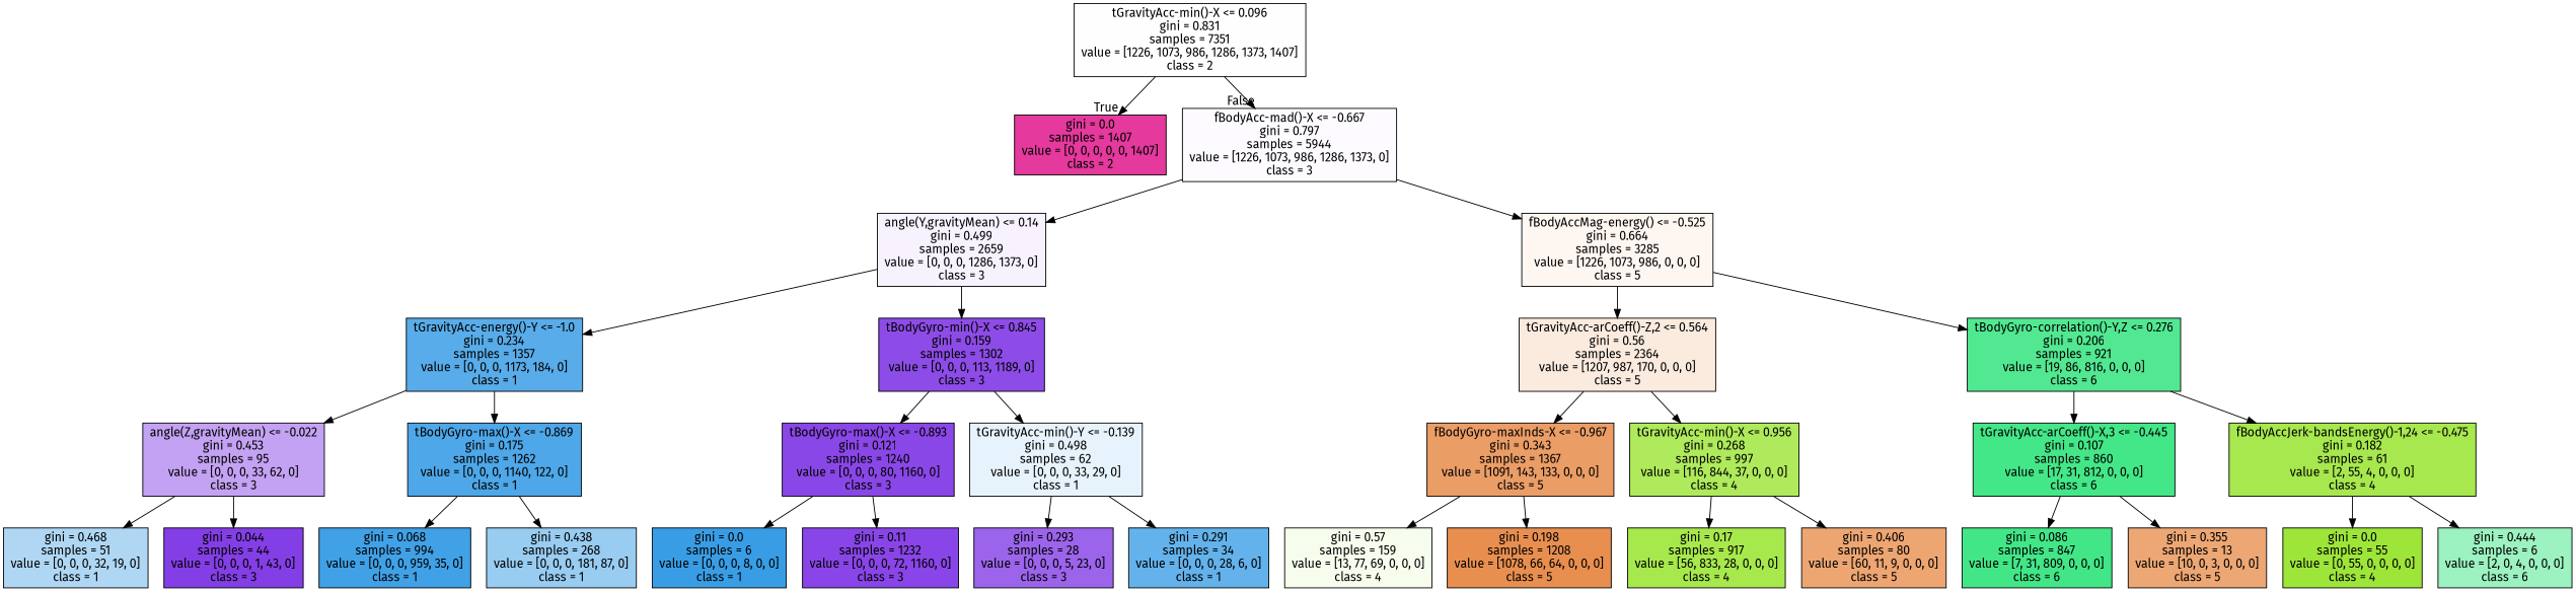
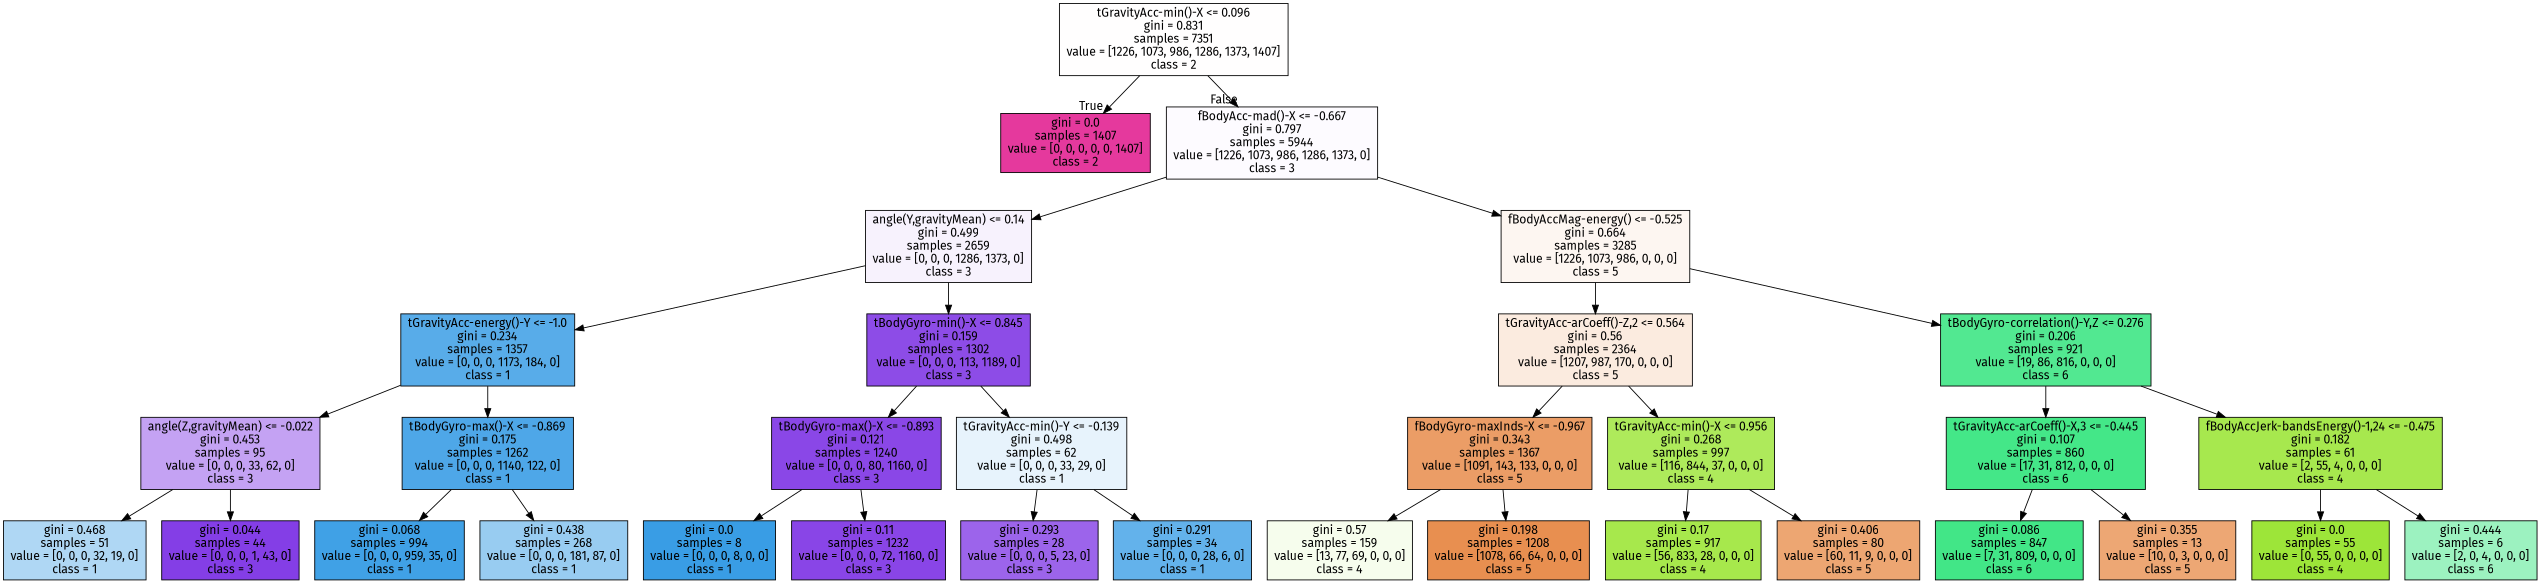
  digraph {
    fontname="Fira Sans"
    node [color=black fontname="Fira Sans" shape=box style=filled]
    edge [fontname="Fira Sans"]
    n1 [fillcolor="#fffefe" label="tGravityAcc-min()-X <= 0.096\ngini = 0.831\nsamples = 7351\nvalue = [1226, 1073, 986, 1286, 1373, 1407]\nclass = 2"]
    n2 [fillcolor="#e5399d" label="gini = 0.0\nsamples = 1407\nvalue = [0, 0, 0, 0, 0, 1407]\nclass = 2"]
    n3 [fillcolor="#fdfbff" label="fBodyAcc-mad()-X <= -0.667\ngini = 0.797\nsamples = 5944\nvalue = [1226, 1073, 986, 1286, 1373, 0]\nclass = 3"]
    n4 [fillcolor="#f7f2fd" label="angle(Y,gravityMean) <= 0.14\ngini = 0.499\nsamples = 2659\nvalue = [0, 0, 0, 1286, 1373, 0]\nclass = 3"]
    n5 [fillcolor="#fdf6f1" label="fBodyAccMag-energy() <= -0.525\ngini = 0.664\nsamples = 3285\nvalue = [1226, 1073, 986, 0, 0, 0]\nclass = 5"]
    n6 [fillcolor="#58ace9" label="tGravityAcc-energy()-Y <= -1.0\ngini = 0.234\nsamples = 1357\nvalue = [0, 0, 0, 1173, 184, 0]\nclass = 1"]
    n7 [fillcolor="#8d4ce7" label="tBodyGyro-min()-X <= 0.845\ngini = 0.159\nsamples = 1302\nvalue = [0, 0, 0, 113, 1189, 0]\nclass = 3"]
    n8 [fillcolor="#c4a2f3" label="angle(Z,gravityMean) <= -0.022\ngini = 0.453\nsamples = 95\nvalue = [0, 0, 0, 33, 62, 0]\nclass = 3"]
    n9 [fillcolor="#4ea7e8" label="tBodyGyro-max()-X <= -0.869\ngini = 0.175\nsamples = 1262\nvalue = [0, 0, 0, 1140, 122, 0]\nclass = 1"]
    n10 [fillcolor="#afd7f4" label="gini = 0.468\nsamples = 51\nvalue = [0, 0, 0, 32, 19, 0]\nclass = 1"]
    n11 [fillcolor="#843ee6" label="gini = 0.044\nsamples = 44\nvalue = [0, 0, 0, 1, 43, 0]\nclass = 3"]
    n12 [fillcolor="#40a1e6" label="gini = 0.068\nsamples = 994\nvalue = [0, 0, 0, 959, 35, 0]\nclass = 1"]
    n13 [fillcolor="#98ccf1" label="gini = 0.438\nsamples = 268\nvalue = [0, 0, 0, 181, 87, 0]\nclass = 1"]
    n14 [fillcolor="#8a47e7" label="tBodyGyro-max()-X <= -0.893\ngini = 0.121\nsamples = 1240\nvalue = [0, 0, 0, 80, 1160, 0]\nclass = 3"]
    n15 [fillcolor="#e7f3fc" label="tGravityAcc-min()-Y <= -0.139\ngini = 0.498\nsamples = 62\nvalue = [0, 0, 0, 33, 29, 0]\nclass = 1"]
-   n16 [fillcolor="#399de5" label="gini = 0.0\nsamples = 6\nvalue = [0, 0, 0, 8, 0, 0]\nclass = 1"]
+   n16 [fillcolor="#399de5" label="gini = 0.0\nsamples = 8\nvalue = [0, 0, 0, 8, 0, 0]\nclass = 1"]
    n17 [fillcolor="#8945e7" label="gini = 0.11\nsamples = 1232\nvalue = [0, 0, 0, 72, 1160, 0]\nclass = 3"]
    n18 [fillcolor="#9c64eb" label="gini = 0.293\nsamples = 28\nvalue = [0, 0, 0, 5, 23, 0]\nclass = 3"]
    n19 [fillcolor="#63b2eb" label="gini = 0.291\nsamples = 34\nvalue = [0, 0, 0, 28, 6, 0]\nclass = 1"]
    n20 [fillcolor="#fbebdf" label="tGravityAcc-arCoeff()-Z,2 <= 0.564\ngini = 0.56\nsamples = 2364\nvalue = [1207, 987, 170, 0, 0, 0]\nclass = 5"]
    n21 [fillcolor="#52e891" label="tBodyGyro-correlation()-Y,Z <= 0.276\ngini = 0.206\nsamples = 921\nvalue = [19, 86, 816, 0, 0, 0]\nclass = 6"]
    n22 [fillcolor="#eb9d66" label="fBodyGyro-maxInds-X <= -0.967\ngini = 0.343\nsamples = 1367\nvalue = [1091, 143, 133, 0, 0, 0]\nclass = 5"]
    n23 [fillcolor="#aeea5b" label="tGravityAcc-min()-X <= 0.956\ngini = 0.268\nsamples = 997\nvalue = [116, 844, 37, 0, 0, 0]\nclass = 4"]
    n24 [fillcolor="#f6fded" label="gini = 0.57\nsamples = 159\nvalue = [13, 77, 69, 0, 0, 0]\nclass = 4"]
    n25 [fillcolor="#e88f50" label="gini = 0.198\nsamples = 1208\nvalue = [1078, 66, 64, 0, 0, 0]\nclass = 5"]
    n26 [fillcolor="#a7e84c" label="gini = 0.17\nsamples = 917\nvalue = [56, 833, 28, 0, 0, 0]\nclass = 4"]
    n27 [fillcolor="#eda672" label="gini = 0.406\nsamples = 80\nvalue = [60, 11, 9, 0, 0, 0]\nclass = 5"]
    n28 [fillcolor="#44e788" label="tGravityAcc-arCoeff()-X,3 <= -0.445\ngini = 0.107\nsamples = 860\nvalue = [17, 31, 812, 0, 0, 0]\nclass = 6"]
    n29 [fillcolor="#a7e84e" label="fBodyAccJerk-bandsEnergy()-1,24 <= -0.475\ngini = 0.182\nsamples = 61\nvalue = [2, 55, 4, 0, 0, 0]\nclass = 4"]
    n30 [fillcolor="#42e687" label="gini = 0.086\nsamples = 847\nvalue = [7, 31, 809, 0, 0, 0]\nclass = 6"]
    n31 [fillcolor="#eda774" label="gini = 0.355\nsamples = 13\nvalue = [10, 0, 3, 0, 0, 0]\nclass = 5"]
    n32 [fillcolor="#9de539" label="gini = 0.0\nsamples = 55\nvalue = [0, 55, 0, 0, 0, 0]\nclass = 4"]
    n33 [fillcolor="#9cf2c0" label="gini = 0.444\nsamples = 6\nvalue = [2, 0, 4, 0, 0, 0]\nclass = 6"]
    n1 -> n2 [headlabel=True labelangle=45 labeldistance=2.5]
    n1 -> n3 [headlabel=False labelangle=-45 labeldistance=2.5]
    n3 -> n4
    n3 -> n5
    n4 -> n6
    n4 -> n7
    n5 -> n20
    n5 -> n21
    n6 -> n8
    n6 -> n9
    n7 -> n14
    n7 -> n15
    n8 -> n10
    n8 -> n11
    n9 -> n12
    n9 -> n13
    n14 -> n16
    n14 -> n17
    n15 -> n18
    n15 -> n19
    n20 -> n22
    n20 -> n23
    n21 -> n28
    n21 -> n29
    n22 -> n24
    n22 -> n25
    n23 -> n26
    n23 -> n27
    n28 -> n30
    n28 -> n31
    n29 -> n32
    n29 -> n33
  }
